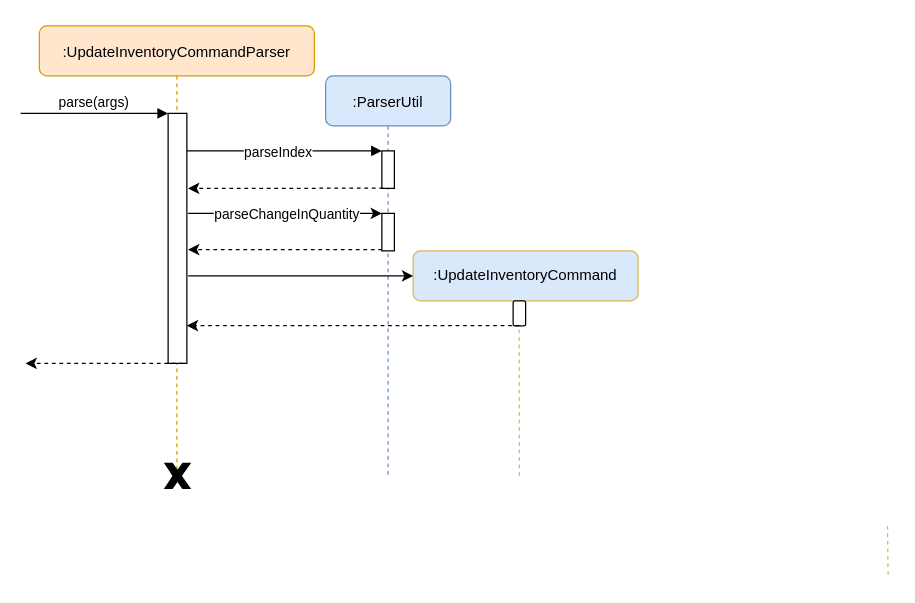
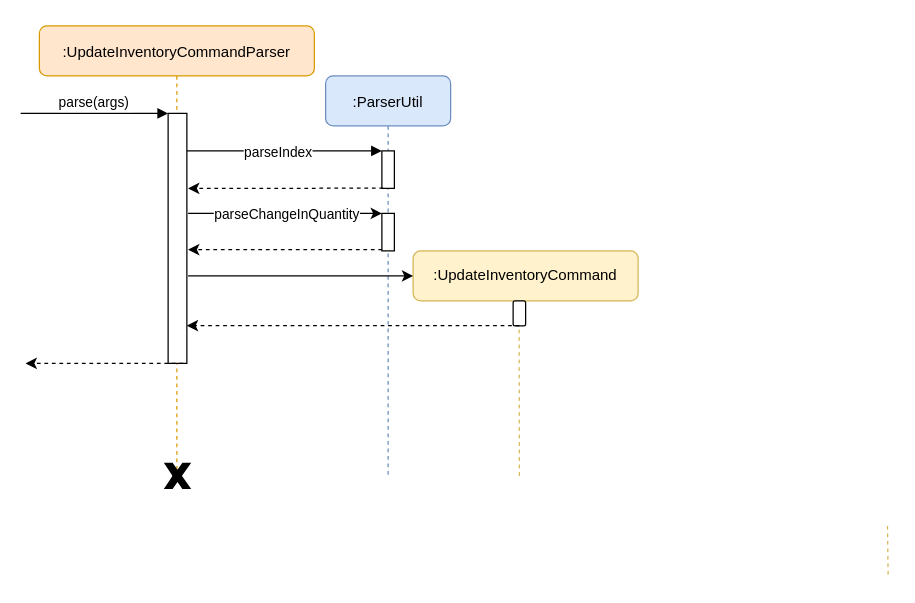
  <mxCell id="0" />
  <mxCell id="1" parent="0" />
  <mxCell id="2" value=":UpdateInventoryCommandParser" style="shape=umlLifeline;perimeter=lifelinePerimeter;container=1;collapsible=0;recursiveResize=0;rounded=1;shadow=0;strokeWidth=1;fillColor=#ffe6cc;strokeColor=#d79b00;" parent="1" vertex="1"><mxGeometry x="31" y="20" width="220" height="360" as="geometry" /></mxCell>
  <mxCell id="3" value="" style="points=[];perimeter=orthogonalPerimeter;rounded=0;shadow=0;strokeWidth=1;" parent="2" vertex="1"><mxGeometry x="103" y="70" width="15" height="200" as="geometry" /></mxCell>
  <mxCell id="4" value="parse(args)" style="verticalAlign=bottom;startArrow=none;endArrow=block;startSize=8;shadow=0;strokeWidth=1;startFill=0;" parent="2" target="3" edge="1"><mxGeometry relative="1" as="geometry"><mxPoint x="-15" y="70" as="sourcePoint" /></mxGeometry></mxCell>
  <mxCell id="5" value=":ParserUtil" style="shape=umlLifeline;perimeter=lifelinePerimeter;container=1;collapsible=0;recursiveResize=0;rounded=1;shadow=0;strokeWidth=1;size=40;fillColor=#dae8fc;strokeColor=#6c8ebf;" parent="1" vertex="1"><mxGeometry x="260" y="60" width="100" height="320" as="geometry" /></mxCell>
  <mxCell id="6" value="" style="points=[];perimeter=orthogonalPerimeter;rounded=0;shadow=0;strokeWidth=1;" parent="5" vertex="1"><mxGeometry x="45" y="60" width="10" height="30" as="geometry" /></mxCell>
  <mxCell id="7" value="" style="points=[];perimeter=orthogonalPerimeter;rounded=0;shadow=0;strokeWidth=1;" parent="5" vertex="1"><mxGeometry x="45" y="110" width="10" height="30" as="geometry" /></mxCell>
  <mxCell id="8" value="" style="verticalAlign=bottom;endArrow=block;shadow=0;strokeWidth=1;" parent="1" source="3" target="6" edge="1"><mxGeometry relative="1" as="geometry"><mxPoint x="235" y="100" as="sourcePoint" /><Array as="points"><mxPoint x="240" y="120" /></Array></mxGeometry></mxCell>
  <mxCell id="9" value="parseIndex" style="edgeLabel;html=1;align=center;verticalAlign=middle;resizable=0;points=[];" parent="8" vertex="1" connectable="0"><mxGeometry x="0.161" y="-19" relative="1" as="geometry"><mxPoint x="-19" y="-19" as="offset" /></mxGeometry></mxCell>
  <mxCell id="10" value="" style="endArrow=classic;html=1;dashed=1;exitX=0.1;exitY=0.995;exitDx=0;exitDy=0;exitPerimeter=0;" parent="1" source="6" edge="1"><mxGeometry width="50" height="50" relative="1" as="geometry"><mxPoint x="360" y="240" as="sourcePoint" /><mxPoint x="150" y="150" as="targetPoint" /></mxGeometry></mxCell>
  <mxCell id="11" value="" style="endArrow=classic;html=1;" parent="1" target="7" edge="1"><mxGeometry width="50" height="50" relative="1" as="geometry"><mxPoint x="150" y="170" as="sourcePoint" /><mxPoint x="410" y="190" as="targetPoint" /><Array as="points"><mxPoint x="280" y="170" /></Array></mxGeometry></mxCell>
  <mxCell id="12" value="parseChangeInQuantity" style="edgeLabel;html=1;align=center;verticalAlign=middle;resizable=0;points=[];" parent="11" vertex="1" connectable="0"><mxGeometry x="0.677" y="-52" relative="1" as="geometry"><mxPoint x="-52" y="-52" as="offset" /></mxGeometry></mxCell>
  <mxCell id="13" value="" style="endArrow=classic;html=1;exitX=0.02;exitY=0.967;exitDx=0;exitDy=0;exitPerimeter=0;dashed=1;" parent="1" source="7" edge="1"><mxGeometry width="50" height="50" relative="1" as="geometry"><mxPoint x="310" y="221" as="sourcePoint" /><mxPoint x="150" y="199" as="targetPoint" /></mxGeometry></mxCell>
  <mxCell id="14" value="" style="endArrow=none;dashed=1;html=1;strokeColor=#d6b656;entryX=0.48;entryY=1.01;entryDx=0;entryDy=0;entryPerimeter=0;fillColor=#fff2cc;" parent="1" edge="1"><mxGeometry width="50" height="50" relative="1" as="geometry"><mxPoint x="415" y="380" as="sourcePoint" /><mxPoint x="414.8" y="250.2" as="targetPoint" /></mxGeometry></mxCell>
  <mxCell id="15" value="" style="endArrow=classic;html=1;strokeColor=#000000;dashed=1;" parent="1" edge="1"><mxGeometry width="50" height="50" relative="1" as="geometry"><mxPoint x="550" y="320" as="sourcePoint" /><mxPoint x="550" y="320" as="targetPoint" /></mxGeometry></mxCell>
- <mxCell id="16" value=":UpdateInventoryCommand" style="rounded=1;whiteSpace=wrap;html=1;strokeColor=#d6b656;fillColor=#dae8fc;" parent="1" vertex="1"><mxGeometry x="330" y="200" width="180" height="40" as="geometry" /></mxCell>
+ <mxCell id="16" value=":UpdateInventoryCommand" style="rounded=1;whiteSpace=wrap;html=1;strokeColor=#d6b656;fillColor=#fff2cc;" parent="1" vertex="1"><mxGeometry x="330" y="200" width="180" height="40" as="geometry" /></mxCell>
  <mxCell id="17" value="" style="html=1;points=[];perimeter=orthogonalPerimeter;rounded=1;strokeColor=#000000;gradientColor=none;" parent="1" vertex="1"><mxGeometry x="410" y="240" width="10" height="20" as="geometry" /></mxCell>
  <mxCell id="18" value="" style="endArrow=classic;html=1;dashed=1;strokeColor=#000000;exitX=0.5;exitY=0.99;exitDx=0;exitDy=0;exitPerimeter=0;" parent="1" source="17" target="3" edge="1"><mxGeometry width="50" height="50" relative="1" as="geometry"><mxPoint x="660" y="420" as="sourcePoint" /><mxPoint x="410" y="280" as="targetPoint" /></mxGeometry></mxCell>
  <mxCell id="19" value="" style="endArrow=none;dashed=1;html=1;strokeColor=#d6b656;exitX=0.6;exitY=1.05;exitDx=0;exitDy=0;exitPerimeter=0;fillColor=#fff2cc;" parent="1" edge="1"><mxGeometry width="50" height="50" relative="1" as="geometry"><mxPoint x="709.5" y="420" as="sourcePoint" /><mxPoint x="710" y="460" as="targetPoint" /></mxGeometry></mxCell>
  <mxCell id="20" value="" style="endArrow=classic;html=1;entryX=0;entryY=0.5;entryDx=0;entryDy=0;" parent="1" target="16" edge="1"><mxGeometry width="50" height="50" relative="1" as="geometry"><mxPoint x="150" y="220" as="sourcePoint" /><mxPoint x="410" y="200" as="targetPoint" /></mxGeometry></mxCell>
  <mxCell id="21" value="" style="verticalLabelPosition=bottom;verticalAlign=top;html=1;shape=mxgraph.basic.x;rounded=1;strokeColor=#000000;gradientColor=none;fillColor=#000000;" parent="1" vertex="1"><mxGeometry x="131.5" y="370" width="20" height="20" as="geometry" /></mxCell>
  <mxCell id="22" style="edgeStyle=orthogonalEdgeStyle;rounded=0;orthogonalLoop=1;jettySize=auto;html=1;exitX=0.33;exitY=0.5;exitDx=0;exitDy=0;exitPerimeter=0;entryX=0.65;entryY=0.5;entryDx=0;entryDy=0;entryPerimeter=0;" parent="1" source="21" target="21" edge="1"><mxGeometry relative="1" as="geometry" /></mxCell>
  <mxCell id="23" value="" style="endArrow=classic;html=1;dashed=1;strokeColor=#000000;exitX=0.5;exitY=0.99;exitDx=0;exitDy=0;exitPerimeter=0;" parent="1" edge="1"><mxGeometry width="50" height="50" relative="1" as="geometry"><mxPoint x="146" y="290" as="sourcePoint" /><mxPoint x="20" y="290" as="targetPoint" /></mxGeometry></mxCell>
